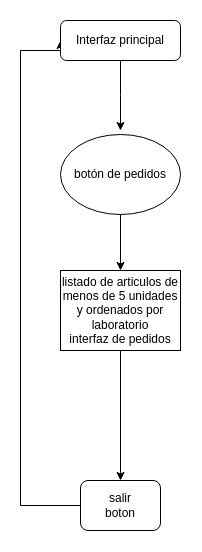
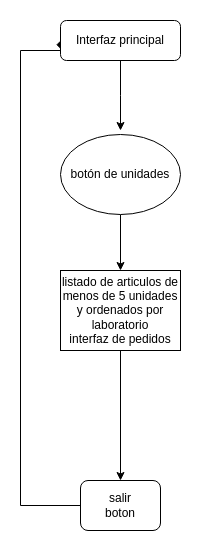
  <mxCell id="0" />
  <mxCell id="1" parent="0" />
  <mxCell id="2" style="edgeStyle=orthogonalEdgeStyle;rounded=0;orthogonalLoop=1;jettySize=auto;html=1;exitX=0.5;exitY=1;exitDx=0;exitDy=0;entryX=0.5;entryY=0;entryDx=0;entryDy=0;" parent="1" source="3" target="5" edge="1"><mxGeometry relative="1" as="geometry"><mxPoint x="120" y="240" as="targetPoint" /></mxGeometry></mxCell>
- <mxCell id="3" value="&lt;font style=&quot;vertical-align: inherit&quot;&gt;&lt;font style=&quot;vertical-align: inherit&quot;&gt;&lt;font style=&quot;vertical-align: inherit&quot;&gt;&lt;font style=&quot;vertical-align: inherit&quot;&gt;&lt;font style=&quot;vertical-align: inherit&quot;&gt;&lt;font style=&quot;vertical-align: inherit&quot;&gt;botón de pedidos&lt;/font&gt;&lt;/font&gt;&lt;/font&gt;&lt;/font&gt;&lt;/font&gt;&lt;/font&gt;" style="ellipse;whiteSpace=wrap;html=1;" parent="1" vertex="1"><mxGeometry x="60" y="134" width="120" height="80" as="geometry" /></mxCell>
+ <mxCell id="3" value="&lt;font style=&quot;vertical-align: inherit&quot;&gt;&lt;font style=&quot;vertical-align: inherit&quot;&gt;&lt;font style=&quot;vertical-align: inherit&quot;&gt;&lt;font style=&quot;vertical-align: inherit&quot;&gt;&lt;font style=&quot;vertical-align: inherit&quot;&gt;&lt;font style=&quot;vertical-align: inherit&quot;&gt;botón de unidades&lt;/font&gt;&lt;/font&gt;&lt;/font&gt;&lt;/font&gt;&lt;/font&gt;&lt;/font&gt;" style="ellipse;whiteSpace=wrap;html=1;" parent="1" vertex="1"><mxGeometry x="60" y="134" width="120" height="80" as="geometry" /></mxCell>
  <mxCell id="4" style="edgeStyle=orthogonalEdgeStyle;rounded=0;orthogonalLoop=1;jettySize=auto;html=1;entryX=0.5;entryY=0;entryDx=0;entryDy=0;" parent="1" source="5" target="7" edge="1"><mxGeometry relative="1" as="geometry" /></mxCell>
  <mxCell id="5" value="&lt;font style=&quot;vertical-align: inherit&quot;&gt;&lt;font style=&quot;vertical-align: inherit&quot;&gt;listado de articulos de menos de 5 unidades y ordenados por laboratorio&lt;br&gt;interfaz de pedidos&lt;br&gt;&lt;/font&gt;&lt;/font&gt;" style="rounded=0;whiteSpace=wrap;html=1;" parent="1" vertex="1"><mxGeometry x="60" y="270" width="120" height="80" as="geometry" /></mxCell>
- <mxCell id="6" style="edgeStyle=orthogonalEdgeStyle;rounded=0;orthogonalLoop=1;jettySize=auto;html=1;exitX=0;exitY=0.5;exitDx=0;exitDy=0;entryX=0;entryY=0.5;entryDx=0;entryDy=0;" parent="1" source="7" target="9" edge="1"><mxGeometry relative="1" as="geometry"><mxPoint x="20" y="40" as="targetPoint" /><Array as="points"><mxPoint x="20" y="505" /><mxPoint x="20" y="50" /></Array></mxGeometry></mxCell>
+ <mxCell id="6" style="edgeStyle=orthogonalEdgeStyle;rounded=0;orthogonalLoop=1;jettySize=auto;html=1;exitX=0;exitY=0.5;exitDx=0;exitDy=0;entryX=0;entryY=0.5;entryDx=0;entryDy=0;endArrow=diamond;" parent="1" source="7" target="9" edge="1"><mxGeometry relative="1" as="geometry"><mxPoint x="20" y="40" as="targetPoint" /><Array as="points"><mxPoint x="20" y="505" /><mxPoint x="20" y="50" /></Array></mxGeometry></mxCell>
  <mxCell id="7" value="&lt;font style=&quot;vertical-align: inherit&quot;&gt;&lt;font style=&quot;vertical-align: inherit&quot;&gt;salir&lt;br&gt;boton&lt;br&gt;&lt;/font&gt;&lt;/font&gt;" style="whiteSpace=wrap;html=1;rounded=1;" parent="1" vertex="1"><mxGeometry x="80" y="480" width="80" height="50" as="geometry" /></mxCell>
  <mxCell id="8" style="edgeStyle=orthogonalEdgeStyle;rounded=0;orthogonalLoop=1;jettySize=auto;html=1;" parent="1" source="9" edge="1"><mxGeometry relative="1" as="geometry"><mxPoint x="120" y="130" as="targetPoint" /></mxGeometry></mxCell>
  <mxCell id="9" value="Interfaz principal" style="rounded=1;whiteSpace=wrap;html=1;" parent="1" vertex="1"><mxGeometry x="60" y="20" width="120" height="40" as="geometry" /></mxCell>
